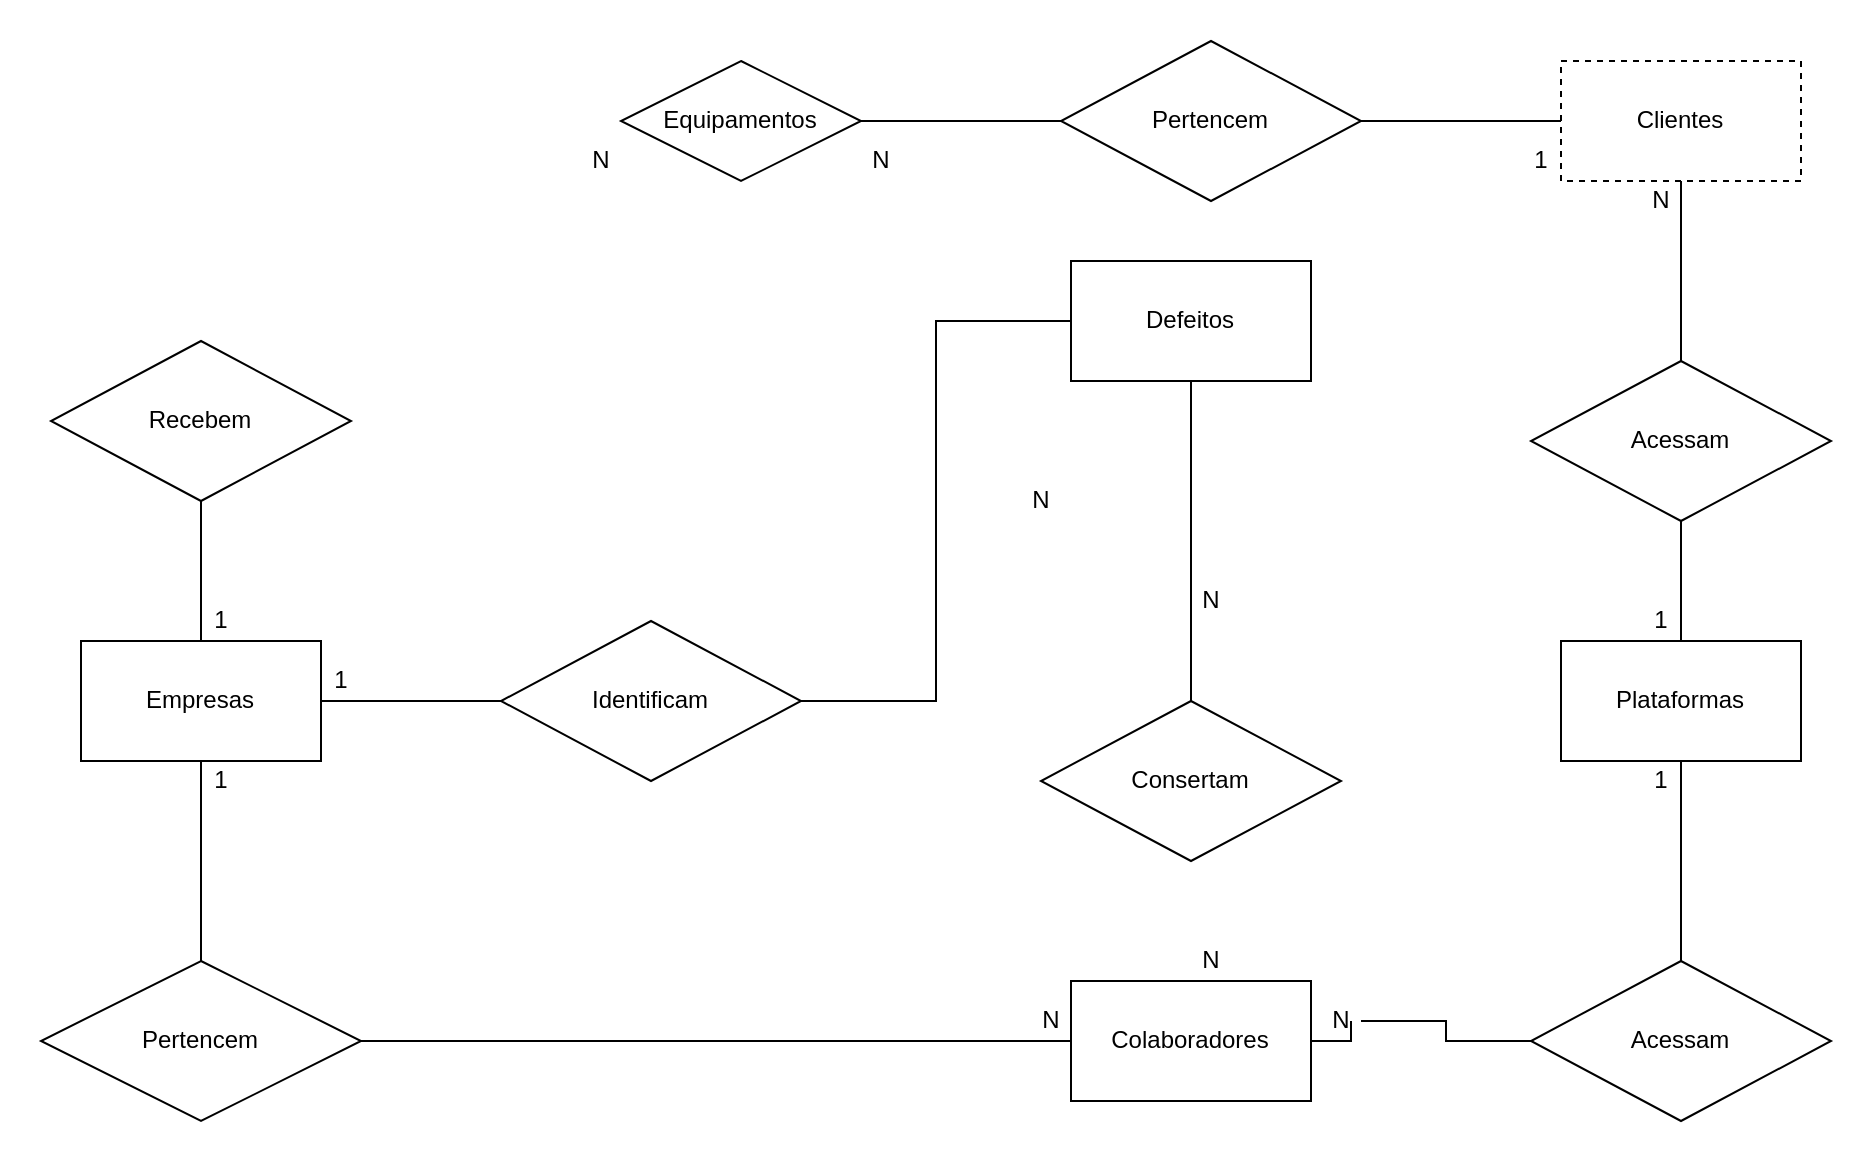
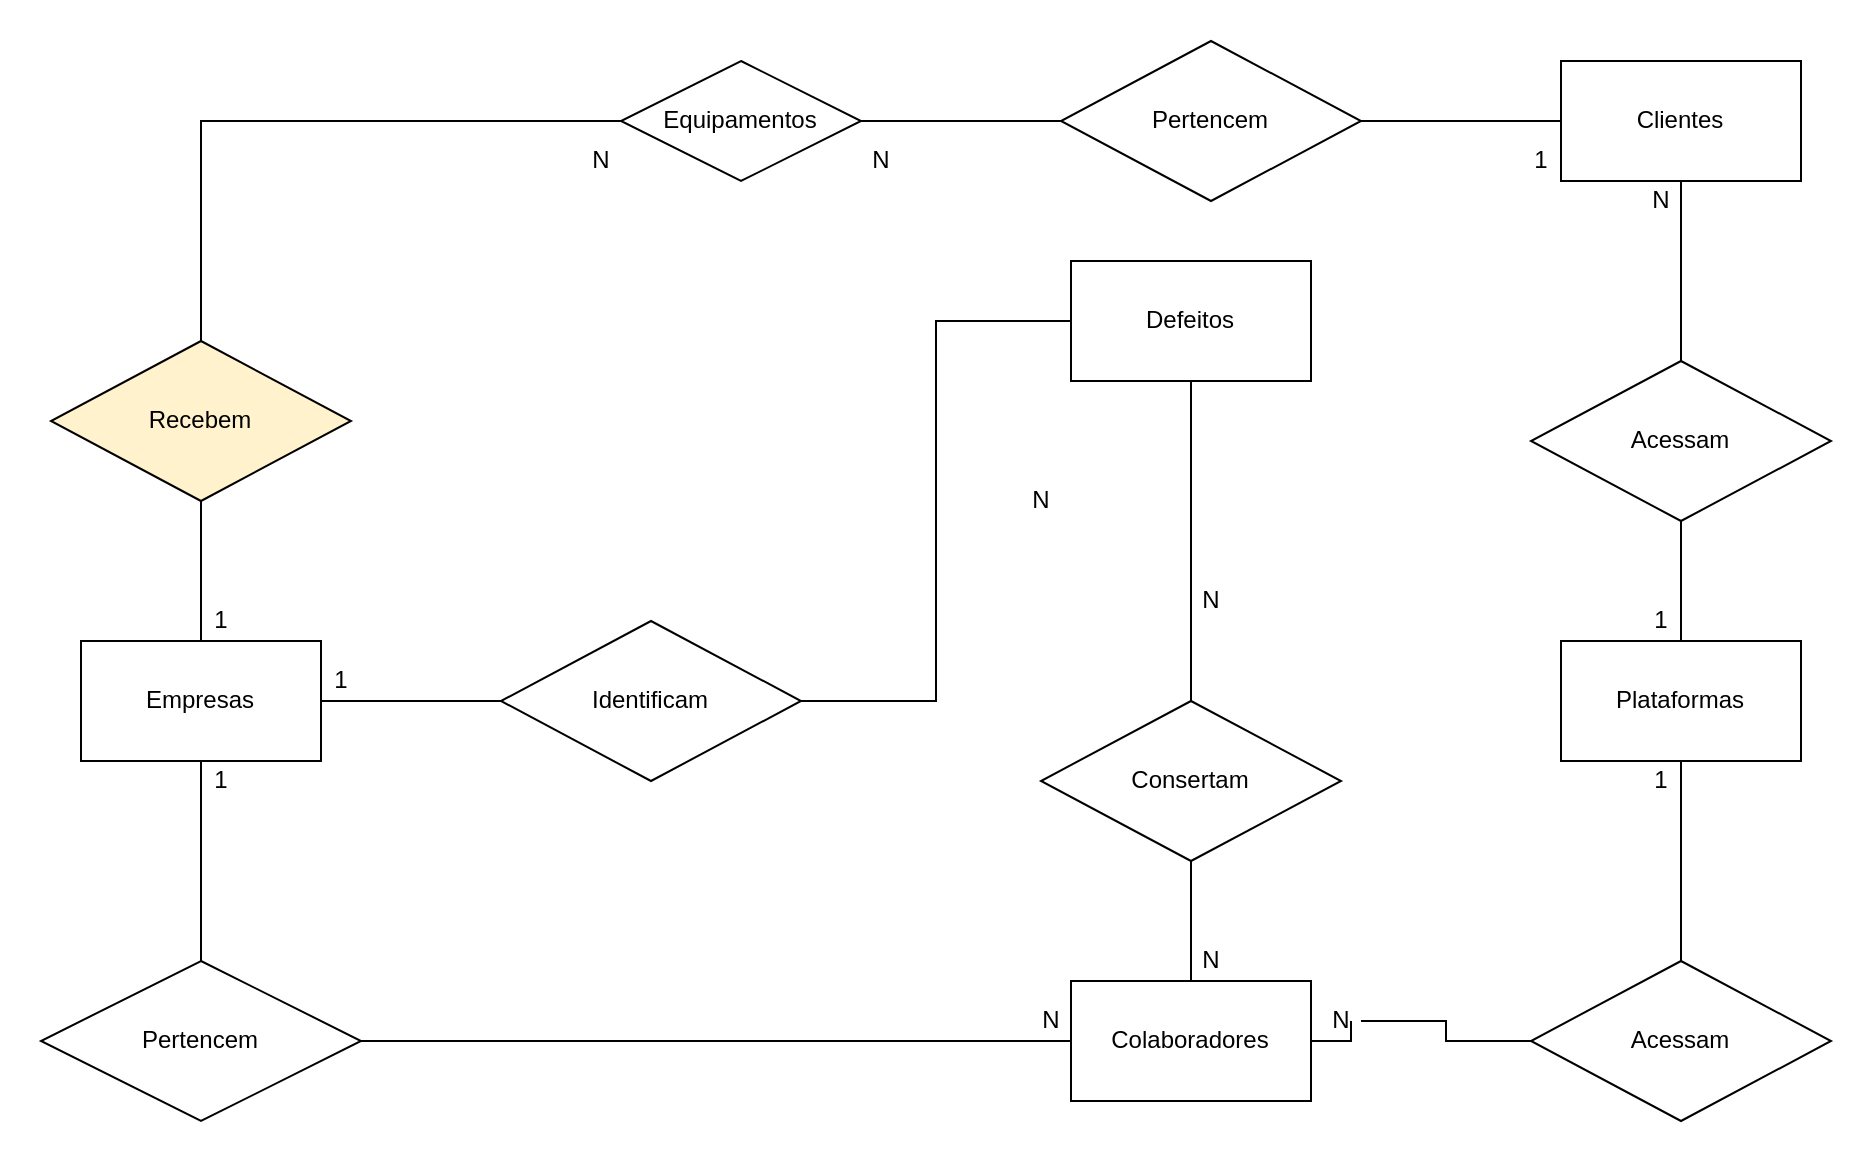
  <mxCell id="0" />
  <mxCell id="1" parent="0" />
  <mxCell id="2" value="" style="edgeStyle=orthogonalEdgeStyle;rounded=0;orthogonalLoop=1;jettySize=auto;html=1;endArrow=none;endFill=0;" edge="1" parent="1" source="4" target="6"><mxGeometry relative="1" as="geometry" /></mxCell>
  <mxCell id="3" value="" style="edgeStyle=orthogonalEdgeStyle;rounded=0;orthogonalLoop=1;jettySize=auto;html=1;endArrow=none;endFill=0;exitX=0.5;exitY=0;exitDx=0;exitDy=0;" edge="1" parent="1" source="26" target="11"><mxGeometry relative="1" as="geometry" /></mxCell>
  <mxCell id="4" value="Defeitos" style="rounded=0;whiteSpace=wrap;html=1;" vertex="1" parent="1"><mxGeometry x="535" y="130" width="120" height="60" as="geometry" /></mxCell>
+ <mxCell id="5" value="" style="edgeStyle=orthogonalEdgeStyle;rounded=0;orthogonalLoop=1;jettySize=auto;html=1;endArrow=none;endFill=0;" edge="1" parent="1" source="6" target="9"><mxGeometry relative="1" as="geometry" /></mxCell>
  <mxCell id="6" value="Consertam" style="rhombus;whiteSpace=wrap;html=1;rounded=0;" vertex="1" parent="1"><mxGeometry x="520" y="350" width="150" height="80" as="geometry" /></mxCell>
  <mxCell id="7" value="" style="edgeStyle=orthogonalEdgeStyle;rounded=0;orthogonalLoop=1;jettySize=auto;html=1;endArrow=none;endFill=0;" edge="1" parent="1" source="40" target="22"><mxGeometry relative="1" as="geometry" /></mxCell>
  <mxCell id="8" value="" style="edgeStyle=orthogonalEdgeStyle;rounded=0;orthogonalLoop=1;jettySize=auto;html=1;endArrow=none;endFill=0;" edge="1" parent="1" source="9" target="24"><mxGeometry relative="1" as="geometry" /></mxCell>
  <mxCell id="9" value="Colaboradores" style="whiteSpace=wrap;html=1;rounded=0;" vertex="1" parent="1"><mxGeometry x="535" y="490" width="120" height="60" as="geometry" /></mxCell>
- <mxCell id="11" value="Recebem" style="rhombus;whiteSpace=wrap;html=1;rounded=0;" vertex="1" parent="1"><mxGeometry x="25" width="150" height="80" as="geometry" y="170" /></mxCell>
+ <mxCell id="10" value="" style="edgeStyle=orthogonalEdgeStyle;rounded=0;orthogonalLoop=1;jettySize=auto;html=1;endArrow=none;endFill=0;" edge="1" parent="1" source="11" target="13"><mxGeometry relative="1" as="geometry"><Array as="points"><mxPoint x="100" y="60" /></Array></mxGeometry></mxCell>
+ <mxCell id="11" value="Recebem" style="rhombus;whiteSpace=wrap;html=1;rounded=0;fillColor=#fff2cc;" vertex="1" parent="1"><mxGeometry x="25" width="150" height="80" as="geometry" y="170" /></mxCell>
  <mxCell id="12" value="" style="edgeStyle=orthogonalEdgeStyle;rounded=0;orthogonalLoop=1;jettySize=auto;html=1;endArrow=none;endFill=0;" edge="1" parent="1" source="13" target="15"><mxGeometry relative="1" as="geometry" /></mxCell>
  <mxCell id="13" value="Equipamentos" style="rhombus;whiteSpace=wrap;html=1;" vertex="1" parent="1"><mxGeometry x="310" y="30" width="120" height="60" as="geometry" /></mxCell>
  <mxCell id="14" value="" style="edgeStyle=orthogonalEdgeStyle;rounded=0;orthogonalLoop=1;jettySize=auto;html=1;endArrow=none;endFill=0;" edge="1" parent="1" source="15" target="16"><mxGeometry relative="1" as="geometry" /></mxCell>
  <mxCell id="15" value="Pertencem" style="rhombus;whiteSpace=wrap;html=1;rounded=0;" vertex="1" parent="1"><mxGeometry x="530" y="20" width="150" height="80" as="geometry" /></mxCell>
- <mxCell id="16" value="Clientes" style="whiteSpace=wrap;html=1;rounded=0;dashed=1;" vertex="1" parent="1"><mxGeometry x="780" y="30" width="120" height="60" as="geometry" /></mxCell>
+ <mxCell id="16" value="Clientes" style="whiteSpace=wrap;html=1;rounded=0;" vertex="1" parent="1"><mxGeometry x="780" y="30" width="120" height="60" as="geometry" /></mxCell>
  <mxCell id="17" value="" style="edgeStyle=orthogonalEdgeStyle;rounded=0;orthogonalLoop=1;jettySize=auto;html=1;endArrow=none;endFill=0;" edge="1" parent="1" source="18" target="20"><mxGeometry relative="1" as="geometry" /></mxCell>
  <mxCell id="18" value="Plataformas" style="whiteSpace=wrap;html=1;rounded=0;" vertex="1" parent="1"><mxGeometry x="780" y="320" width="120" height="60" as="geometry" /></mxCell>
  <mxCell id="19" style="edgeStyle=orthogonalEdgeStyle;rounded=0;orthogonalLoop=1;jettySize=auto;html=1;entryX=0.5;entryY=1;entryDx=0;entryDy=0;endArrow=none;endFill=0;" edge="1" parent="1" source="20" target="16"><mxGeometry relative="1" as="geometry"><Array as="points"><mxPoint x="840" y="140" /><mxPoint x="840" y="140" /></Array></mxGeometry></mxCell>
  <mxCell id="20" value="Acessam" style="rhombus;whiteSpace=wrap;html=1;rounded=0;" vertex="1" parent="1"><mxGeometry x="765" y="180" width="150" height="80" as="geometry" /></mxCell>
  <mxCell id="21" style="edgeStyle=orthogonalEdgeStyle;rounded=0;orthogonalLoop=1;jettySize=auto;html=1;entryX=0.5;entryY=1;entryDx=0;entryDy=0;endArrow=none;endFill=0;" edge="1" parent="1" source="22" target="18"><mxGeometry relative="1" as="geometry" /></mxCell>
  <mxCell id="22" value="Acessam" style="rhombus;whiteSpace=wrap;html=1;rounded=0;" vertex="1" parent="1"><mxGeometry x="765" y="480" width="150" height="80" as="geometry" /></mxCell>
  <mxCell id="23" value="" style="edgeStyle=orthogonalEdgeStyle;rounded=0;orthogonalLoop=1;jettySize=auto;html=1;endArrow=none;endFill=0;" edge="1" parent="1" source="24" target="26"><mxGeometry relative="1" as="geometry" /></mxCell>
  <mxCell id="24" value="Pertencem" style="rhombus;whiteSpace=wrap;html=1;rounded=0;" vertex="1" parent="1"><mxGeometry x="20" y="480" width="160" height="80" as="geometry" /></mxCell>
  <mxCell id="25" value="" style="edgeStyle=orthogonalEdgeStyle;rounded=0;orthogonalLoop=1;jettySize=auto;html=1;endArrow=none;endFill=0;" edge="1" parent="1" source="26" target="28"><mxGeometry relative="1" as="geometry" /></mxCell>
  <mxCell id="26" value="Empresas" style="whiteSpace=wrap;html=1;rounded=0;" vertex="1" parent="1"><mxGeometry x="40" y="320" width="120" height="60" as="geometry" /></mxCell>
  <mxCell id="27" style="edgeStyle=orthogonalEdgeStyle;rounded=0;orthogonalLoop=1;jettySize=auto;html=1;entryX=0;entryY=0.5;entryDx=0;entryDy=0;endArrow=none;endFill=0;" edge="1" parent="1" source="28" target="4"><mxGeometry relative="1" as="geometry" /></mxCell>
  <mxCell id="28" value="Identificam" style="rhombus;whiteSpace=wrap;html=1;rounded=0;" vertex="1" parent="1"><mxGeometry x="250" y="310" width="150" height="80" as="geometry" /></mxCell>
  <mxCell id="29" value="1" style="text;html=1;align=center;verticalAlign=middle;resizable=0;points=[];autosize=1;" vertex="1" parent="1"><mxGeometry x="100" y="380" width="20" height="20" as="geometry" /></mxCell>
  <mxCell id="30" value="N" style="text;html=1;align=center;verticalAlign=middle;resizable=0;points=[];autosize=1;" vertex="1" parent="1"><mxGeometry x="515" y="500" width="20" height="20" as="geometry" /></mxCell>
  <mxCell id="31" value="N" style="text;html=1;align=center;verticalAlign=middle;resizable=0;points=[];autosize=1;" vertex="1" parent="1"><mxGeometry x="595" y="470" width="20" height="20" as="geometry" /></mxCell>
  <mxCell id="32" value="N" style="text;html=1;align=center;verticalAlign=middle;resizable=0;points=[];autosize=1;" vertex="1" parent="1"><mxGeometry x="595" y="290" width="20" height="20" as="geometry" /></mxCell>
  <mxCell id="33" value="1" style="text;html=1;align=center;verticalAlign=middle;resizable=0;points=[];autosize=1;" vertex="1" parent="1"><mxGeometry x="100" y="300" width="20" height="20" as="geometry" /></mxCell>
  <mxCell id="34" value="N" style="text;html=1;align=center;verticalAlign=middle;resizable=0;points=[];autosize=1;" vertex="1" parent="1"><mxGeometry x="290" y="70" width="20" height="20" as="geometry" /></mxCell>
  <mxCell id="35" value="N" style="text;html=1;align=center;verticalAlign=middle;resizable=0;points=[];autosize=1;" vertex="1" parent="1"><mxGeometry x="430" y="70" width="20" height="20" as="geometry" /></mxCell>
  <mxCell id="36" value="1" style="text;html=1;align=center;verticalAlign=middle;resizable=0;points=[];autosize=1;" vertex="1" parent="1"><mxGeometry x="760" y="70" width="20" height="20" as="geometry" /></mxCell>
  <mxCell id="37" value="N" style="text;html=1;align=center;verticalAlign=middle;resizable=0;points=[];autosize=1;" vertex="1" parent="1"><mxGeometry x="820" y="90" width="20" height="20" as="geometry" /></mxCell>
  <mxCell id="38" value="1" style="text;html=1;align=center;verticalAlign=middle;resizable=0;points=[];autosize=1;" vertex="1" parent="1"><mxGeometry x="820" y="300" width="20" height="20" as="geometry" /></mxCell>
  <mxCell id="39" value="1" style="text;html=1;align=center;verticalAlign=middle;resizable=0;points=[];autosize=1;" vertex="1" parent="1"><mxGeometry x="820" y="380" width="20" height="20" as="geometry" /></mxCell>
  <mxCell id="40" value="N" style="text;html=1;align=center;verticalAlign=middle;resizable=0;points=[];autosize=1;" vertex="1" parent="1"><mxGeometry x="660" y="500" width="20" height="20" as="geometry" /></mxCell>
  <mxCell id="41" value="" style="edgeStyle=orthogonalEdgeStyle;rounded=0;orthogonalLoop=1;jettySize=auto;html=1;endArrow=none;endFill=0;" edge="1" parent="1" source="9" target="40"><mxGeometry relative="1" as="geometry"><mxPoint x="655" y="520" as="sourcePoint" /><mxPoint x="765" y="520" as="targetPoint" /></mxGeometry></mxCell>
  <mxCell id="42" value="1" style="text;html=1;align=center;verticalAlign=middle;resizable=0;points=[];autosize=1;" vertex="1" parent="1"><mxGeometry y="330" width="20" height="20" as="geometry" x="160" /></mxCell>
  <mxCell id="43" value="N" style="text;html=1;align=center;verticalAlign=middle;resizable=0;points=[];autosize=1;" vertex="1" parent="1"><mxGeometry x="510" y="240" width="20" height="20" as="geometry" /></mxCell>
